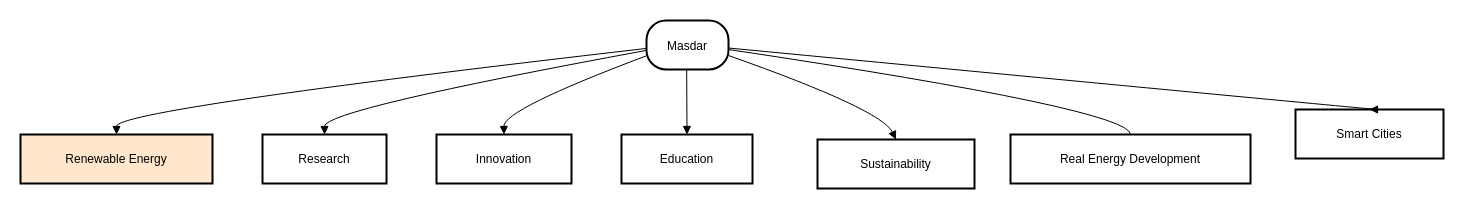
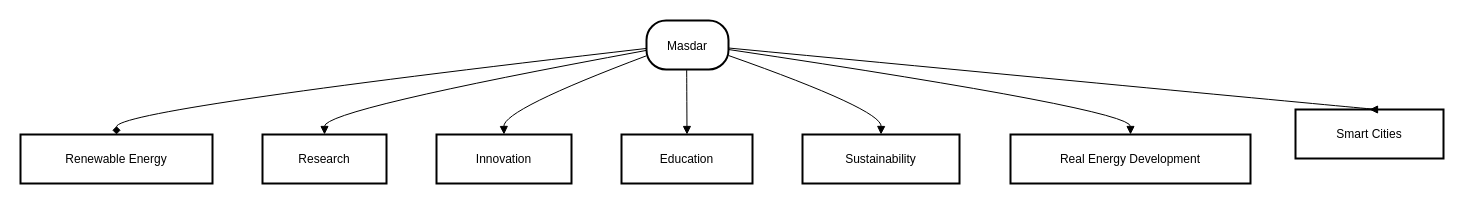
  <mxCell id="0" />
  <mxCell id="1" parent="0" />
  <mxCell id="2" value="Masdar" style="rounded=1;arcSize=40;strokeWidth=2" vertex="1" parent="1"><mxGeometry x="646" y="20" width="82" height="49" as="geometry" /></mxCell>
- <mxCell id="3" value="Renewable Energy" style="whiteSpace=wrap;strokeWidth=2;fillColor=#ffe6cc;" vertex="1" parent="1"><mxGeometry x="20" y="134" width="192" height="49" as="geometry" /></mxCell>
+ <mxCell id="3" value="Renewable Energy" style="whiteSpace=wrap;strokeWidth=2;" vertex="1" parent="1"><mxGeometry x="20" y="134" width="192" height="49" as="geometry" /></mxCell>
  <mxCell id="4" value="Research" style="whiteSpace=wrap;strokeWidth=2;" vertex="1" parent="1"><mxGeometry x="262" y="134" width="124" height="49" as="geometry" /></mxCell>
  <mxCell id="5" value="Innovation" style="whiteSpace=wrap;strokeWidth=2;" vertex="1" parent="1"><mxGeometry x="436" y="134" width="135" height="49" as="geometry" /></mxCell>
  <mxCell id="6" value="Education" style="whiteSpace=wrap;strokeWidth=2;" vertex="1" parent="1"><mxGeometry x="621" y="134" width="131" height="49" as="geometry" /></mxCell>
- <mxCell id="7" value="Sustainability" style="whiteSpace=wrap;strokeWidth=2;" vertex="1" parent="1"><mxGeometry x="817" y="139" width="157" height="49" as="geometry" /></mxCell>
+ <mxCell id="7" value="Sustainability" style="whiteSpace=wrap;strokeWidth=2;" vertex="1" parent="1"><mxGeometry x="802" y="134" width="157" height="49" as="geometry" /></mxCell>
  <mxCell id="8" value="Real Energy Development" style="whiteSpace=wrap;strokeWidth=2;" vertex="1" parent="1"><mxGeometry x="1010" y="134" width="240" height="49" as="geometry" /></mxCell>
  <mxCell id="9" value="Smart Cities" style="whiteSpace=wrap;strokeWidth=2;" vertex="1" parent="1"><mxGeometry x="1295" y="109" width="148" height="49" as="geometry" /></mxCell>
- <mxCell id="10" value="" style="curved=1;startArrow=none;endArrow=block;exitX=0;exitY=0.57;entryX=0.5;entryY=0;" edge="1" parent="1" source="2" target="3"><mxGeometry relative="1" as="geometry"><Array as="points"><mxPoint x="116" y="109" /></Array></mxGeometry></mxCell>
+ <mxCell id="10" value="" style="curved=1;startArrow=none;endArrow=diamond;exitX=0;exitY=0.57;entryX=0.5;entryY=0;" edge="1" parent="1" source="2" target="3"><mxGeometry relative="1" as="geometry"><Array as="points"><mxPoint x="116" y="109" /></Array></mxGeometry></mxCell>
  <mxCell id="11" value="" style="curved=1;startArrow=none;endArrow=block;exitX=0;exitY=0.61;entryX=0.5;entryY=0;" edge="1" parent="1" source="2" target="4"><mxGeometry relative="1" as="geometry"><Array as="points"><mxPoint x="324" y="109" /></Array></mxGeometry></mxCell>
  <mxCell id="12" value="" style="curved=1;startArrow=none;endArrow=block;exitX=0;exitY=0.72;entryX=0.5;entryY=0;" edge="1" parent="1" source="2" target="5"><mxGeometry relative="1" as="geometry"><Array as="points"><mxPoint x="503" y="109" /></Array></mxGeometry></mxCell>
  <mxCell id="13" value="" style="curved=1;startArrow=none;endArrow=block;exitX=0.49;exitY=1;entryX=0.5;entryY=0;" edge="1" parent="1" source="2" target="6"><mxGeometry relative="1" as="geometry"><Array as="points" /></mxGeometry></mxCell>
  <mxCell id="14" value="" style="curved=1;startArrow=none;endArrow=block;exitX=0.99;exitY=0.71;entryX=0.5;entryY=0;" edge="1" parent="1" source="2" target="7"><mxGeometry relative="1" as="geometry"><Array as="points"><mxPoint x="881" y="109" /></Array></mxGeometry></mxCell>
- <mxCell id="15" value="" style="curved=1;startArrow=none;endArrow=none;exitX=0.99;exitY=0.59;entryX=0.5;entryY=0;" edge="1" parent="1" source="2" target="8"><mxGeometry relative="1" as="geometry"><Array as="points"><mxPoint x="1130" y="109" /></Array></mxGeometry></mxCell>
+ <mxCell id="15" value="" style="curved=1;startArrow=none;endArrow=block;exitX=0.99;exitY=0.59;entryX=0.5;entryY=0;" edge="1" parent="1" source="2" target="8"><mxGeometry relative="1" as="geometry"><Array as="points"><mxPoint x="1130" y="109" /></Array></mxGeometry></mxCell>
  <mxCell id="16" value="" style="curved=1;startArrow=none;endArrow=block;exitX=0.99;exitY=0.56;entryX=0.5;entryY=0;" edge="1" parent="1" source="2" target="9"><mxGeometry relative="1" as="geometry"><Array as="points"><mxPoint x="1373" y="109" /></Array></mxGeometry></mxCell>
